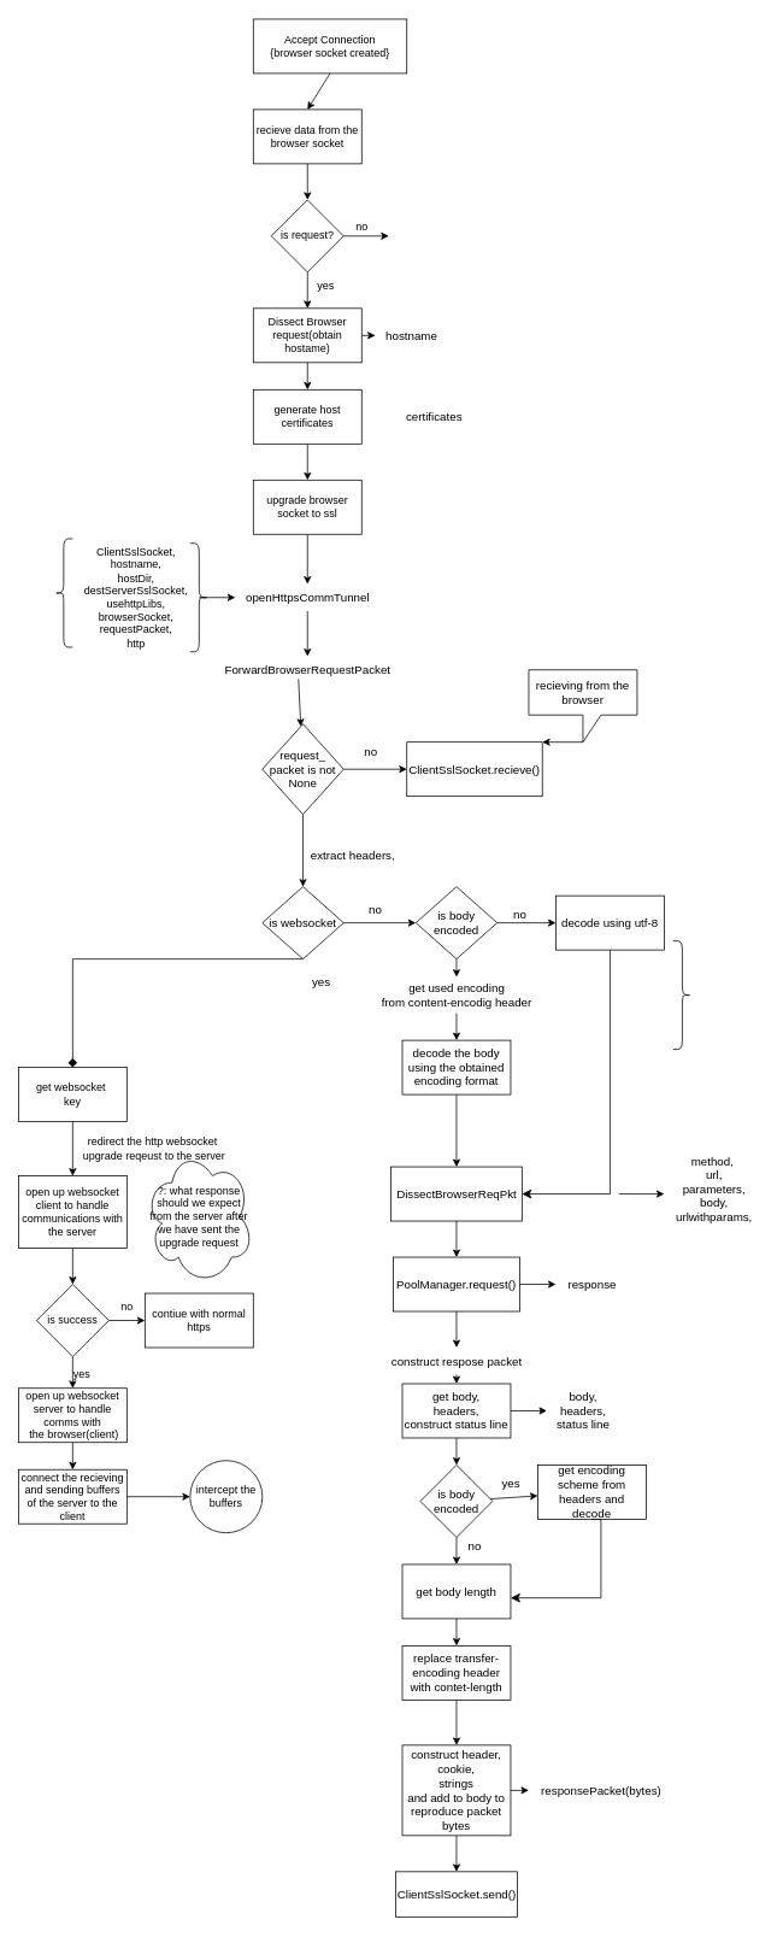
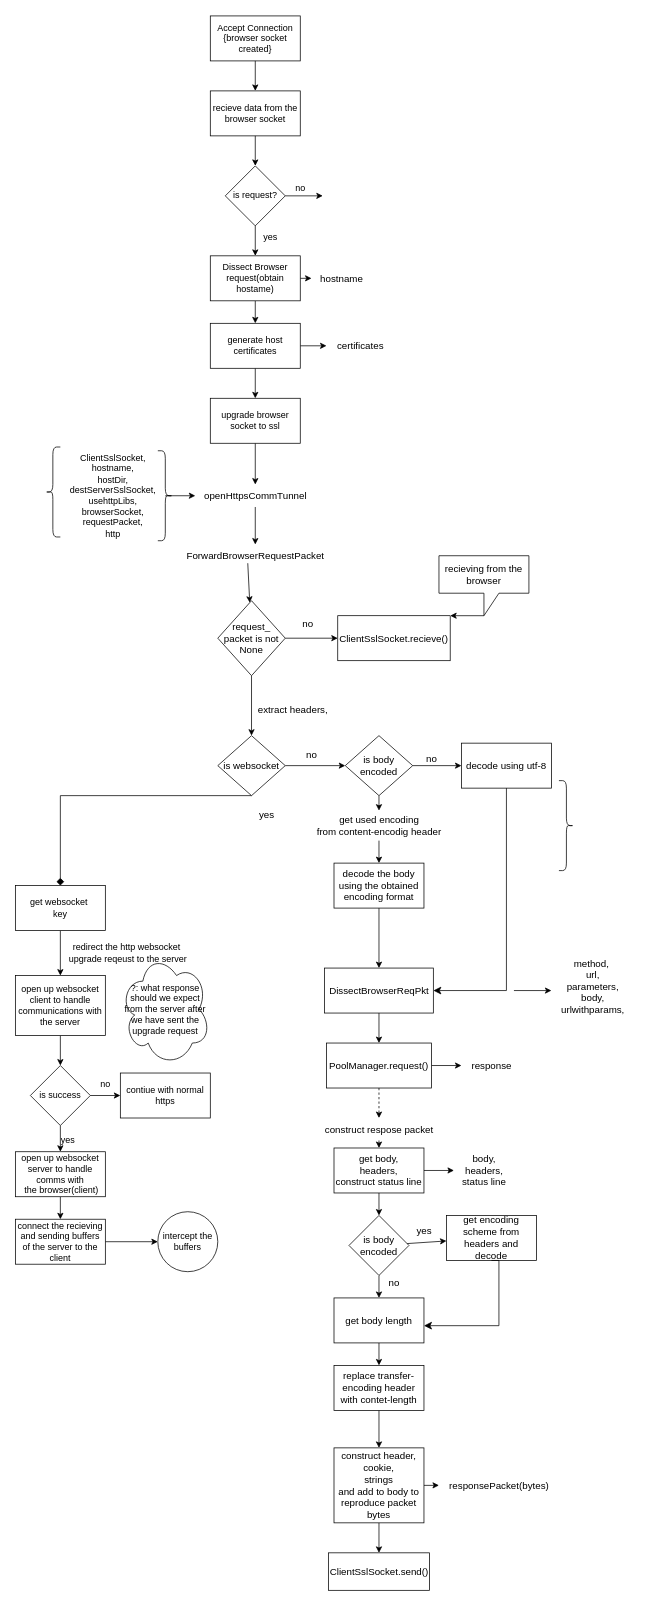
  <mxCell id="0" />
  <mxCell id="1" parent="0" />
- <mxCell id="2" value="Accept Connection&lt;br&gt;{browser socket created}" style="rounded=0;whiteSpace=wrap;html=1;" parent="1" vertex="1"><mxGeometry x="280" y="20" width="170" height="60" as="geometry" /></mxCell>
+ <mxCell id="2" value="Accept Connection&lt;br&gt;{browser socket created}" style="rounded=0;whiteSpace=wrap;html=1;" parent="1" vertex="1"><mxGeometry x="280" y="20" width="120" height="60" as="geometry" /></mxCell>
  <mxCell id="3" value="recieve data from the browser socket" style="rounded=0;whiteSpace=wrap;html=1;" parent="1" vertex="1"><mxGeometry x="280" y="120" width="120" height="60" as="geometry" /></mxCell>
  <mxCell id="4" value="is request?" style="rhombus;whiteSpace=wrap;html=1;" parent="1" vertex="1"><mxGeometry x="300" y="220" width="80" height="80" as="geometry" /></mxCell>
  <mxCell id="5" value="" style="endArrow=classic;html=1;exitX=0.5;exitY=1;exitDx=0;exitDy=0;entryX=0.5;entryY=0;entryDx=0;entryDy=0;" parent="1" source="2" target="3" edge="1"><mxGeometry width="50" height="50" relative="1" as="geometry"><mxPoint x="340" y="220" as="sourcePoint" /><mxPoint x="390" y="170" as="targetPoint" /></mxGeometry></mxCell>
  <mxCell id="6" value="" style="endArrow=classic;html=1;exitX=0.5;exitY=1;exitDx=0;exitDy=0;" parent="1" source="3" target="4" edge="1"><mxGeometry width="50" height="50" relative="1" as="geometry"><mxPoint x="340" y="220" as="sourcePoint" /><mxPoint x="390" y="170" as="targetPoint" /></mxGeometry></mxCell>
  <mxCell id="7" value="" style="endArrow=classic;html=1;exitX=1;exitY=0.5;exitDx=0;exitDy=0;" parent="1" source="4" edge="1"><mxGeometry width="50" height="50" relative="1" as="geometry"><mxPoint x="340" y="220" as="sourcePoint" /><mxPoint x="430" y="260" as="targetPoint" /></mxGeometry></mxCell>
  <mxCell id="8" value="" style="edgeStyle=none;html=1;fontSize=13;" parent="1" source="10" target="20" edge="1"><mxGeometry relative="1" as="geometry" /></mxCell>
  <mxCell id="9" value="" style="edgeStyle=none;html=1;fontSize=13;" parent="1" source="10" target="23" edge="1"><mxGeometry relative="1" as="geometry" /></mxCell>
  <mxCell id="10" value="Dissect Browser request(obtain hostame)" style="rounded=0;whiteSpace=wrap;html=1;" parent="1" vertex="1"><mxGeometry x="280" y="340" width="120" height="60" as="geometry" /></mxCell>
  <mxCell id="11" value="" style="shape=curlyBracket;whiteSpace=wrap;html=1;rounded=1;labelPosition=left;verticalLabelPosition=middle;align=right;verticalAlign=middle;" parent="1" vertex="1"><mxGeometry x="60" y="595" width="20" height="120" as="geometry" /></mxCell>
  <mxCell id="12" value="" style="shape=curlyBracket;whiteSpace=wrap;html=1;rounded=1;flipH=1;labelPosition=right;verticalLabelPosition=middle;align=left;verticalAlign=middle;size=0.5;" parent="1" vertex="1"><mxGeometry x="210" y="600" width="20" height="120" as="geometry" /></mxCell>
  <mxCell id="13" value="" style="edgeStyle=none;html=1;fontSize=13;" parent="1" source="14" target="66" edge="1"><mxGeometry relative="1" as="geometry" /></mxCell>
  <mxCell id="14" value="ClientSslSocket,&lt;br&gt;hostname,&lt;br&gt;hostDir,&lt;br&gt;destServerSslSocket,&lt;br&gt;usehttpLibs,&lt;br&gt;browserSocket,&lt;br&gt;requestPacket,&lt;br&gt;http&lt;br&gt;" style="text;html=1;align=center;verticalAlign=middle;resizable=0;points=[];autosize=1;strokeColor=none;fillColor=none;" parent="1" vertex="1"><mxGeometry x="80" y="595" width="140" height="130" as="geometry" /></mxCell>
  <mxCell id="15" value="" style="endArrow=classic;html=1;exitX=0.5;exitY=1;exitDx=0;exitDy=0;entryX=0.5;entryY=0;entryDx=0;entryDy=0;" parent="1" source="4" target="10" edge="1"><mxGeometry width="50" height="50" relative="1" as="geometry"><mxPoint x="320" y="370" as="sourcePoint" /><mxPoint x="370" y="320" as="targetPoint" /></mxGeometry></mxCell>
  <mxCell id="16" value="yes&lt;br&gt;" style="text;html=1;align=center;verticalAlign=middle;resizable=0;points=[];autosize=1;strokeColor=none;fillColor=none;" parent="1" vertex="1"><mxGeometry x="340" y="300" width="40" height="30" as="geometry" /></mxCell>
  <mxCell id="17" value="no&lt;br&gt;" style="text;html=1;align=center;verticalAlign=middle;resizable=0;points=[];autosize=1;strokeColor=none;fillColor=none;" parent="1" vertex="1"><mxGeometry x="380" y="235" width="40" height="30" as="geometry" /></mxCell>
  <mxCell id="18" value="" style="edgeStyle=none;html=1;fontSize=13;" parent="1" source="20" target="22" edge="1"><mxGeometry relative="1" as="geometry" /></mxCell>
+ <mxCell id="19" value="" style="edgeStyle=none;html=1;fontSize=13;" parent="1" source="20" target="24" edge="1"><mxGeometry relative="1" as="geometry" /></mxCell>
  <mxCell id="20" value="generate host certificates" style="rounded=0;whiteSpace=wrap;html=1;" parent="1" vertex="1"><mxGeometry x="280" y="430" width="120" height="60" as="geometry" /></mxCell>
  <mxCell id="21" value="" style="edgeStyle=none;html=1;fontSize=13;" parent="1" source="22" target="66" edge="1"><mxGeometry relative="1" as="geometry" /></mxCell>
  <mxCell id="22" value="upgrade browser socket to ssl" style="rounded=0;whiteSpace=wrap;html=1;" parent="1" vertex="1"><mxGeometry x="280" y="530" width="120" height="60" as="geometry" /></mxCell>
  <mxCell id="23" value="hostname" style="text;html=1;align=center;verticalAlign=middle;resizable=0;points=[];autosize=1;strokeColor=none;fillColor=none;fontSize=13;" parent="1" vertex="1"><mxGeometry x="415" y="355" width="80" height="30" as="geometry" /></mxCell>
  <mxCell id="24" value="certificates" style="text;html=1;align=center;verticalAlign=middle;resizable=0;points=[];autosize=1;strokeColor=none;fillColor=none;fontSize=13;" parent="1" vertex="1"><mxGeometry x="435" y="445" width="90" height="30" as="geometry" /></mxCell>
  <mxCell id="25" value="" style="edgeStyle=none;html=1;fontSize=13;" parent="1" source="26" target="30" edge="1"><mxGeometry relative="1" as="geometry" /></mxCell>
  <mxCell id="26" value="is websocket" style="rhombus;whiteSpace=wrap;html=1;fontSize=13;" parent="1" vertex="1"><mxGeometry x="290" y="980" width="90" height="80" as="geometry" /></mxCell>
  <mxCell id="27" value="extract headers," style="text;html=1;align=center;verticalAlign=middle;resizable=0;points=[];autosize=1;strokeColor=none;fillColor=none;fontSize=13;" parent="1" vertex="1"><mxGeometry x="330" y="930" width="120" height="30" as="geometry" /></mxCell>
  <mxCell id="28" value="" style="edgeStyle=none;html=1;fontSize=13;" parent="1" source="30" target="35" edge="1"><mxGeometry relative="1" as="geometry" /></mxCell>
  <mxCell id="29" value="" style="edgeStyle=none;html=1;fontSize=13;" parent="1" source="30" target="32" edge="1"><mxGeometry relative="1" as="geometry" /></mxCell>
  <mxCell id="30" value="is body encoded" style="rhombus;whiteSpace=wrap;html=1;fontSize=13;" parent="1" vertex="1"><mxGeometry x="460" y="980" width="90" height="80" as="geometry" /></mxCell>
  <mxCell id="31" value="" style="edgeStyle=none;html=1;fontSize=13;" parent="1" source="32" target="38" edge="1"><mxGeometry relative="1" as="geometry" /></mxCell>
  <mxCell id="32" value="get used encoding&lt;br&gt;from content-encodig header" style="text;html=1;align=center;verticalAlign=middle;resizable=0;points=[];autosize=1;strokeColor=none;fillColor=none;fontSize=13;" parent="1" vertex="1"><mxGeometry x="410" y="1080" width="190" height="40" as="geometry" /></mxCell>
  <mxCell id="33" value="no" style="text;html=1;align=center;verticalAlign=middle;resizable=0;points=[];autosize=1;strokeColor=none;fillColor=none;fontSize=13;" parent="1" vertex="1"><mxGeometry x="395" y="990" width="40" height="30" as="geometry" /></mxCell>
  <mxCell id="34" value="yes" style="text;html=1;align=center;verticalAlign=middle;resizable=0;points=[];autosize=1;strokeColor=none;fillColor=none;fontSize=13;" parent="1" vertex="1"><mxGeometry x="335" y="1070" width="40" height="30" as="geometry" /></mxCell>
  <mxCell id="35" value="decode using utf-8" style="whiteSpace=wrap;html=1;fontSize=13;" parent="1" vertex="1"><mxGeometry x="615" y="990" width="120" height="60" as="geometry" /></mxCell>
  <mxCell id="36" value="no" style="text;html=1;align=center;verticalAlign=middle;resizable=0;points=[];autosize=1;strokeColor=none;fillColor=none;fontSize=13;" parent="1" vertex="1"><mxGeometry x="555" y="995" width="40" height="30" as="geometry" /></mxCell>
  <mxCell id="37" value="" style="edgeStyle=none;html=1;fontSize=13;" parent="1" source="38" target="41" edge="1"><mxGeometry relative="1" as="geometry" /></mxCell>
  <mxCell id="38" value="decode the body using the obtained encoding format" style="whiteSpace=wrap;html=1;fontSize=13;" parent="1" vertex="1"><mxGeometry x="445" y="1150" width="120" height="60" as="geometry" /></mxCell>
  <mxCell id="39" value="" style="shape=curlyBracket;whiteSpace=wrap;html=1;rounded=1;flipH=1;labelPosition=right;verticalLabelPosition=middle;align=left;verticalAlign=middle;fontSize=13;" parent="1" vertex="1"><mxGeometry x="745" y="1040" width="20" height="120" as="geometry" /></mxCell>
  <mxCell id="40" value="" style="edgeStyle=none;html=1;fontSize=13;" parent="1" source="41" target="48" edge="1"><mxGeometry relative="1" as="geometry" /></mxCell>
  <mxCell id="41" value="DissectBrowserReqPkt" style="whiteSpace=wrap;html=1;fontSize=13;" parent="1" vertex="1"><mxGeometry x="432.5" y="1290" width="145" height="60" as="geometry" /></mxCell>
  <mxCell id="42" value="" style="edgeStyle=segmentEdgeStyle;endArrow=classic;html=1;curved=0;rounded=0;endSize=8;startSize=8;fontSize=13;exitX=0.5;exitY=1;exitDx=0;exitDy=0;entryX=1;entryY=0.5;entryDx=0;entryDy=0;" parent="1" source="35" target="41" edge="1"><mxGeometry width="50" height="50" relative="1" as="geometry"><mxPoint x="415" y="1250" as="sourcePoint" /><mxPoint x="465" y="1200" as="targetPoint" /><Array as="points"><mxPoint x="675" y="1320" /></Array></mxGeometry></mxCell>
  <mxCell id="43" value="method,&amp;nbsp;&lt;br&gt;url,&lt;br&gt;parameters,&lt;br&gt;body,&lt;br&gt;urlwithparams,&lt;br&gt;" style="text;html=1;align=center;verticalAlign=middle;resizable=0;points=[];autosize=1;strokeColor=none;fillColor=none;fontSize=13;" parent="1" vertex="1"><mxGeometry x="735" y="1270" width="110" height="90" as="geometry" /></mxCell>
  <mxCell id="44" value="" style="endArrow=classic;html=1;fontSize=13;entryX=0;entryY=0.556;entryDx=0;entryDy=0;entryPerimeter=0;" parent="1" target="43" edge="1"><mxGeometry width="50" height="50" relative="1" as="geometry"><mxPoint x="685" y="1320" as="sourcePoint" /><mxPoint x="465" y="1230" as="targetPoint" /></mxGeometry></mxCell>
  <mxCell id="45" value="" style="edgeStyle=segmentEdgeStyle;endArrow=diamond;html=1;curved=0;rounded=0;endSize=8;startSize=8;fontSize=13;exitX=0.5;exitY=1;exitDx=0;exitDy=0;entryX=0.5;entryY=0;entryDx=0;entryDy=0;" parent="1" source="26" edge="1" target="84"><mxGeometry width="50" height="50" relative="1" as="geometry"><mxPoint x="415" y="1180" as="sourcePoint" /><mxPoint x="85" y="1170" as="targetPoint" /><Array as="points"><mxPoint x="80" y="1060" /></Array></mxGeometry></mxCell>
  <mxCell id="46" value="" style="edgeStyle=none;html=1;fontSize=13;" parent="1" source="48" target="49" edge="1"><mxGeometry relative="1" as="geometry" /></mxCell>
- <mxCell id="47" value="" style="edgeStyle=none;html=1;fontSize=13;" parent="1" source="48" target="51" edge="1"><mxGeometry relative="1" as="geometry" /></mxCell>
+ <mxCell id="47" value="" style="edgeStyle=none;html=1;fontSize=13;dashed=1;" parent="1" source="48" target="51" edge="1"><mxGeometry relative="1" as="geometry" /></mxCell>
  <mxCell id="48" value="PoolManager.request()" style="whiteSpace=wrap;html=1;fontSize=13;" parent="1" vertex="1"><mxGeometry x="435" y="1390" width="140" height="60" as="geometry" /></mxCell>
  <mxCell id="49" value="response" style="text;html=1;align=center;verticalAlign=middle;resizable=0;points=[];autosize=1;strokeColor=none;fillColor=none;fontSize=13;" parent="1" vertex="1"><mxGeometry x="615" y="1405" width="80" height="30" as="geometry" /></mxCell>
  <mxCell id="50" value="" style="edgeStyle=none;html=1;fontSize=13;" parent="1" source="51" target="54" edge="1"><mxGeometry relative="1" as="geometry" /></mxCell>
  <mxCell id="51" value="construct respose packet" style="text;html=1;align=center;verticalAlign=middle;resizable=0;points=[];autosize=1;strokeColor=none;fillColor=none;fontSize=13;" parent="1" vertex="1"><mxGeometry x="420" y="1490" width="170" height="30" as="geometry" /></mxCell>
  <mxCell id="52" value="" style="edgeStyle=none;html=1;fontSize=13;" parent="1" source="54" target="55" edge="1"><mxGeometry relative="1" as="geometry" /></mxCell>
  <mxCell id="53" value="" style="edgeStyle=none;html=1;fontSize=13;" parent="1" source="54" target="62" edge="1"><mxGeometry relative="1" as="geometry" /></mxCell>
  <mxCell id="54" value="get body,&lt;br&gt;headers,&lt;br&gt;construct status line" style="whiteSpace=wrap;html=1;fontSize=13;" parent="1" vertex="1"><mxGeometry x="445" y="1530" width="120" height="60" as="geometry" /></mxCell>
  <mxCell id="55" value="body,&lt;br&gt;headers,&lt;br&gt;status line" style="text;html=1;align=center;verticalAlign=middle;resizable=0;points=[];autosize=1;strokeColor=none;fillColor=none;fontSize=13;" parent="1" vertex="1"><mxGeometry x="605" y="1530" width="80" height="60" as="geometry" /></mxCell>
  <mxCell id="56" value="" style="edgeStyle=none;html=1;fontSize=13;" parent="1" source="57" target="59" edge="1"><mxGeometry relative="1" as="geometry" /></mxCell>
  <mxCell id="57" value="get body length" style="whiteSpace=wrap;html=1;fontSize=13;" parent="1" vertex="1"><mxGeometry x="445" y="1730" width="120" height="60" as="geometry" /></mxCell>
  <mxCell id="58" value="" style="edgeStyle=none;html=1;fontSize=13;" parent="1" source="59" target="71" edge="1"><mxGeometry relative="1" as="geometry" /></mxCell>
  <mxCell id="59" value="replace transfer-encoding header with contet-length" style="whiteSpace=wrap;html=1;fontSize=13;" parent="1" vertex="1"><mxGeometry x="445" y="1820" width="120" height="60" as="geometry" /></mxCell>
  <mxCell id="60" value="" style="edgeStyle=none;html=1;fontSize=13;" parent="1" source="62" target="57" edge="1"><mxGeometry relative="1" as="geometry" /></mxCell>
  <mxCell id="61" value="" style="edgeStyle=none;html=1;fontSize=13;" parent="1" source="62" target="63" edge="1"><mxGeometry relative="1" as="geometry" /></mxCell>
  <mxCell id="62" value="is body encoded" style="rhombus;whiteSpace=wrap;html=1;fontSize=13;" parent="1" vertex="1"><mxGeometry x="465" y="1620" width="80" height="80" as="geometry" /></mxCell>
  <mxCell id="63" value="get encoding scheme from headers and decode" style="whiteSpace=wrap;html=1;fontSize=13;" parent="1" vertex="1"><mxGeometry x="595" y="1620" width="120" height="60" as="geometry" /></mxCell>
  <mxCell id="64" value="" style="edgeStyle=segmentEdgeStyle;endArrow=classic;html=1;curved=0;rounded=0;endSize=8;startSize=8;fontSize=13;exitX=0.5;exitY=1;exitDx=0;exitDy=0;" parent="1" source="63" target="57" edge="1"><mxGeometry width="50" height="50" relative="1" as="geometry"><mxPoint x="375" y="1750" as="sourcePoint" /><mxPoint x="695" y="1770" as="targetPoint" /><Array as="points"><mxPoint x="665" y="1767" /></Array></mxGeometry></mxCell>
  <mxCell id="65" value="" style="edgeStyle=none;html=1;fontSize=13;" parent="1" source="66" target="74" edge="1"><mxGeometry relative="1" as="geometry" /></mxCell>
  <mxCell id="66" value="openHttpsCommTunnel" style="text;html=1;align=center;verticalAlign=middle;resizable=0;points=[];autosize=1;strokeColor=none;fillColor=none;fontSize=13;" parent="1" vertex="1"><mxGeometry x="260" y="645" width="160" height="30" as="geometry" /></mxCell>
  <mxCell id="67" value="yes" style="text;html=1;align=center;verticalAlign=middle;resizable=0;points=[];autosize=1;strokeColor=none;fillColor=none;fontSize=13;" parent="1" vertex="1"><mxGeometry x="545" y="1625" width="40" height="30" as="geometry" /></mxCell>
  <mxCell id="68" value="no" style="text;html=1;align=center;verticalAlign=middle;resizable=0;points=[];autosize=1;strokeColor=none;fillColor=none;fontSize=13;" parent="1" vertex="1"><mxGeometry x="505" y="1695" width="40" height="30" as="geometry" /></mxCell>
  <mxCell id="69" value="" style="edgeStyle=none;html=1;fontSize=13;" parent="1" source="71" target="72" edge="1"><mxGeometry relative="1" as="geometry" /></mxCell>
  <mxCell id="70" value="" style="edgeStyle=none;html=1;fontSize=13;" parent="1" source="71" target="82" edge="1"><mxGeometry relative="1" as="geometry" /></mxCell>
  <mxCell id="71" value="construct header, cookie,&lt;br&gt;strings&lt;br&gt;and add to body to reproduce packet bytes" style="whiteSpace=wrap;html=1;fontSize=13;" parent="1" vertex="1"><mxGeometry x="445" y="1930" width="120" height="100" as="geometry" /></mxCell>
  <mxCell id="72" value="responsePacket(bytes)" style="text;html=1;align=center;verticalAlign=middle;resizable=0;points=[];autosize=1;strokeColor=none;fillColor=none;fontSize=13;" parent="1" vertex="1"><mxGeometry x="585" y="1965" width="160" height="30" as="geometry" /></mxCell>
  <mxCell id="73" value="" style="edgeStyle=none;html=1;fontSize=13;" parent="1" target="77" edge="1"><mxGeometry relative="1" as="geometry"><mxPoint x="330" y="750" as="sourcePoint" /></mxGeometry></mxCell>
  <mxCell id="74" value="ForwardBrowserRequestPacket" style="text;html=1;align=center;verticalAlign=middle;resizable=0;points=[];autosize=1;strokeColor=none;fillColor=none;fontSize=13;" parent="1" vertex="1"><mxGeometry x="235" y="725" width="210" height="30" as="geometry" /></mxCell>
  <mxCell id="75" value="" style="endArrow=classic;html=1;fontSize=13;entryX=0.5;entryY=0;entryDx=0;entryDy=0;exitX=0.5;exitY=1;exitDx=0;exitDy=0;" parent="1" source="77" target="26" edge="1"><mxGeometry width="50" height="50" relative="1" as="geometry"><mxPoint x="335" y="982.31" as="sourcePoint" /><mxPoint x="455" y="952.31" as="targetPoint" /></mxGeometry></mxCell>
  <mxCell id="76" value="" style="edgeStyle=none;html=1;fontSize=13;" parent="1" source="77" target="78" edge="1"><mxGeometry relative="1" as="geometry" /></mxCell>
  <mxCell id="77" value="request_ packet is not None" style="rhombus;whiteSpace=wrap;html=1;fontSize=13;" parent="1" vertex="1"><mxGeometry x="290" y="800" width="90" height="100" as="geometry" /></mxCell>
  <mxCell id="78" value="ClientSslSocket.recieve()" style="whiteSpace=wrap;html=1;fontSize=13;" parent="1" vertex="1"><mxGeometry x="450" y="820" width="150" height="60" as="geometry" /></mxCell>
  <mxCell id="79" value="recieving from the browser" style="shape=callout;whiteSpace=wrap;html=1;perimeter=calloutPerimeter;fontSize=13;" parent="1" vertex="1"><mxGeometry x="585" y="740" width="120" height="80" as="geometry" /></mxCell>
  <mxCell id="80" value="no" style="text;html=1;align=center;verticalAlign=middle;resizable=0;points=[];autosize=1;strokeColor=none;fillColor=none;fontSize=13;" parent="1" vertex="1"><mxGeometry x="390" y="815" width="40" height="30" as="geometry" /></mxCell>
  <mxCell id="81" value="" style="endArrow=classic;html=1;fontSize=13;exitX=0;exitY=0;exitDx=60;exitDy=80;exitPerimeter=0;entryX=1;entryY=0;entryDx=0;entryDy=0;" parent="1" source="79" target="78" edge="1"><mxGeometry width="50" height="50" relative="1" as="geometry"><mxPoint x="270" y="870" as="sourcePoint" /><mxPoint x="320" y="820" as="targetPoint" /></mxGeometry></mxCell>
  <mxCell id="82" value="ClientSslSocket.send()" style="whiteSpace=wrap;html=1;fontSize=13;" parent="1" vertex="1"><mxGeometry x="437.5" y="2070" width="135" height="50" as="geometry" /></mxCell>
  <mxCell id="83" value="" style="edgeStyle=none;html=1;" edge="1" parent="1" source="84" target="86"><mxGeometry relative="1" as="geometry" /></mxCell>
  <mxCell id="84" value="get websocket&amp;nbsp;&lt;br&gt;key" style="rounded=0;whiteSpace=wrap;html=1;" vertex="1" parent="1"><mxGeometry x="20" y="1180" width="120" height="60" as="geometry" /></mxCell>
  <mxCell id="85" value="" style="edgeStyle=none;html=1;" edge="1" parent="1" source="86" target="89"><mxGeometry relative="1" as="geometry" /></mxCell>
  <mxCell id="86" value="open up websocket client to handle communications with the server&lt;br&gt;" style="rounded=0;whiteSpace=wrap;html=1;" vertex="1" parent="1"><mxGeometry x="20" y="1300" width="120" height="80" as="geometry" /></mxCell>
  <mxCell id="87" value="" style="edgeStyle=none;html=1;" edge="1" parent="1" source="89" target="91"><mxGeometry relative="1" as="geometry" /></mxCell>
  <mxCell id="88" value="" style="edgeStyle=none;html=1;" edge="1" parent="1" source="89" target="92"><mxGeometry relative="1" as="geometry" /></mxCell>
  <mxCell id="89" value="is success" style="rhombus;whiteSpace=wrap;html=1;rounded=0;" vertex="1" parent="1"><mxGeometry y="1420" width="80" height="80" as="geometry" x="40" /></mxCell>
  <mxCell id="90" value="" style="edgeStyle=none;html=1;" edge="1" parent="1" source="91" target="96"><mxGeometry relative="1" as="geometry" /></mxCell>
  <mxCell id="91" value="open up websocket server to handle comms with&lt;br&gt;&amp;nbsp;the browser(client)" style="whiteSpace=wrap;html=1;rounded=0;" vertex="1" parent="1"><mxGeometry x="20" y="1535" width="120" height="60" as="geometry" /></mxCell>
  <mxCell id="92" value="contiue with normal https" style="whiteSpace=wrap;html=1;rounded=0;" vertex="1" parent="1"><mxGeometry x="160" y="1430" width="120" height="60" as="geometry" /></mxCell>
  <mxCell id="93" value="yes" style="text;html=1;align=center;verticalAlign=middle;resizable=0;points=[];autosize=1;strokeColor=none;fillColor=none;" vertex="1" parent="1"><mxGeometry x="70" y="1505" width="40" height="30" as="geometry" /></mxCell>
  <mxCell id="94" value="no" style="text;html=1;align=center;verticalAlign=middle;resizable=0;points=[];autosize=1;strokeColor=none;fillColor=none;" vertex="1" parent="1"><mxGeometry x="120" y="1430" width="40" height="30" as="geometry" /></mxCell>
  <mxCell id="95" value="" style="edgeStyle=none;html=1;" edge="1" parent="1" source="96" target="98"><mxGeometry relative="1" as="geometry" /></mxCell>
  <mxCell id="96" value="connect the recieving and sending buffers of the server to the client" style="whiteSpace=wrap;html=1;rounded=0;" vertex="1" parent="1"><mxGeometry x="20" y="1625" width="120" height="60" as="geometry" /></mxCell>
  <mxCell id="97" value="redirect the http websocket&amp;nbsp;&lt;br&gt;upgrade reqeust to the server&lt;br&gt;" style="text;html=1;align=center;verticalAlign=middle;resizable=0;points=[];autosize=1;strokeColor=none;fillColor=none;" vertex="1" parent="1"><mxGeometry x="80" y="1250" width="180" height="40" as="geometry" /></mxCell>
  <mxCell id="98" value="intercept the buffers" style="ellipse;whiteSpace=wrap;html=1;rounded=0;" vertex="1" parent="1"><mxGeometry x="210" y="1615" width="80" height="80" as="geometry" /></mxCell>
  <mxCell id="99" value="?: what response should we expect from the server after we have sent the upgrade request" style="ellipse;shape=cloud;whiteSpace=wrap;html=1;" vertex="1" parent="1"><mxGeometry x="160" y="1270" width="120" height="150" as="geometry" /></mxCell>
